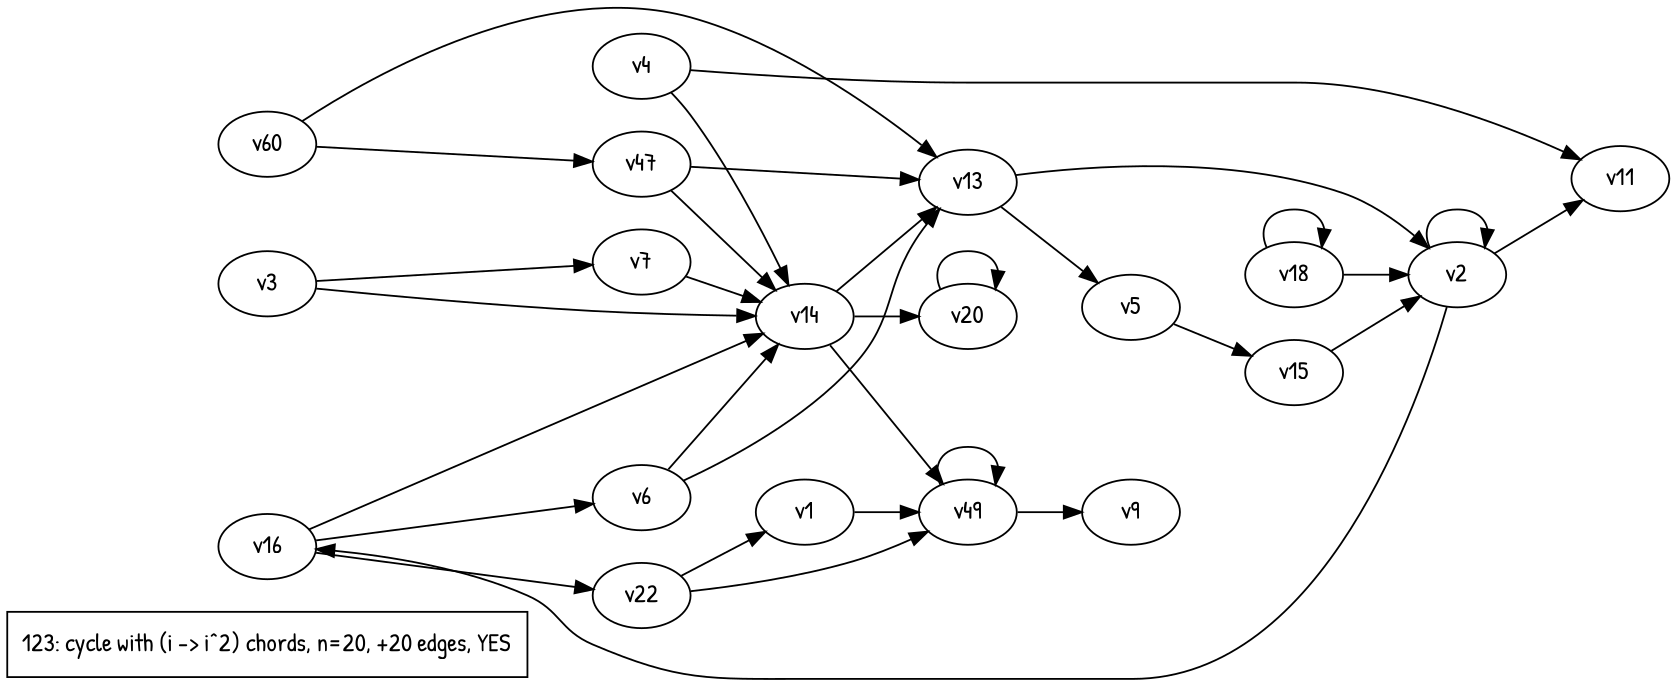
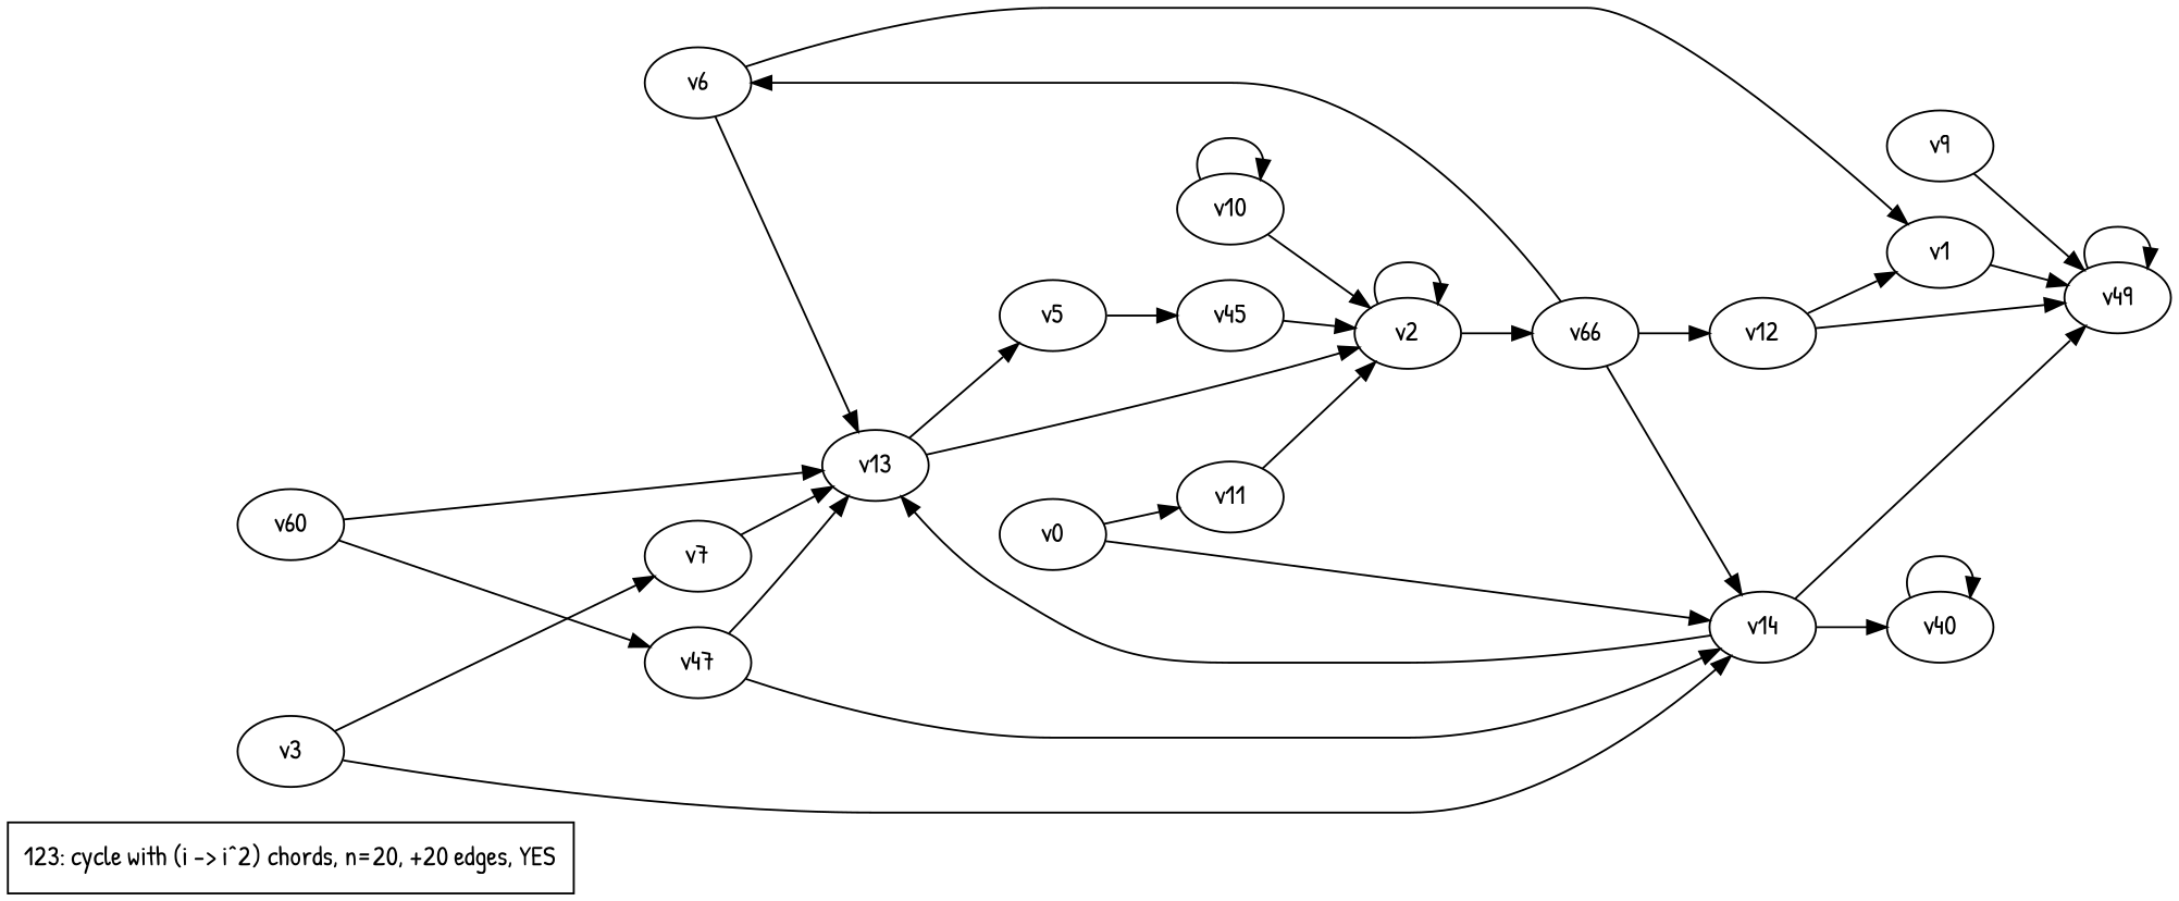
  digraph {
    fontname="Patrick Hand"
    rankdir=LR
    node [fontname="Patrick Hand"]
    edge [fontname="Patrick Hand"]
    n1 [label="123: cycle with (i -> i^2) chords, n=20, +20 edges, YES" shape=box]
    n2 [label=v49]
    v1
    v9
-   v20
+   v20 [label=v40]
    v2
-   v16
+   v16 [label=v66]
    v14
    v6
-   v12 [label=v22]
+   v12
    v3
    v7
    v13
-   v4
+   v4 [label=v0]
    v11
    v5
-   v15
-   v18
+   v15 [label=v45]
+   v18 [label=v10]
    n19 [label=v60]
    n20 [label=v47]
    n2 -> n2
-   n2 -> v9
+   v9 -> n2
    v1 -> n2
    v20 -> v20
    v2 -> v2
    v2 -> v16
    v16 -> v14
    v16 -> v6
    v16 -> v12
    v14 -> n2
    v14 -> v20
    v14 -> v13
-   v6 -> v14
+   v6 -> v1
    v6 -> v13
    v12 -> n2
    v12 -> v1
    v3 -> v14
    v3 -> v7
-   v7 -> v14
+   v7 -> v13
    v13 -> v2
    v13 -> v5
    v4 -> v14
    v4 -> v11
-   v2 -> v11
+   v11 -> v2
    v5 -> v15
    v15 -> v2
    v18 -> v2
    v18 -> v18
    n19 -> v13
    n19 -> n20
    n20 -> v14
    n20 -> v13
  }
